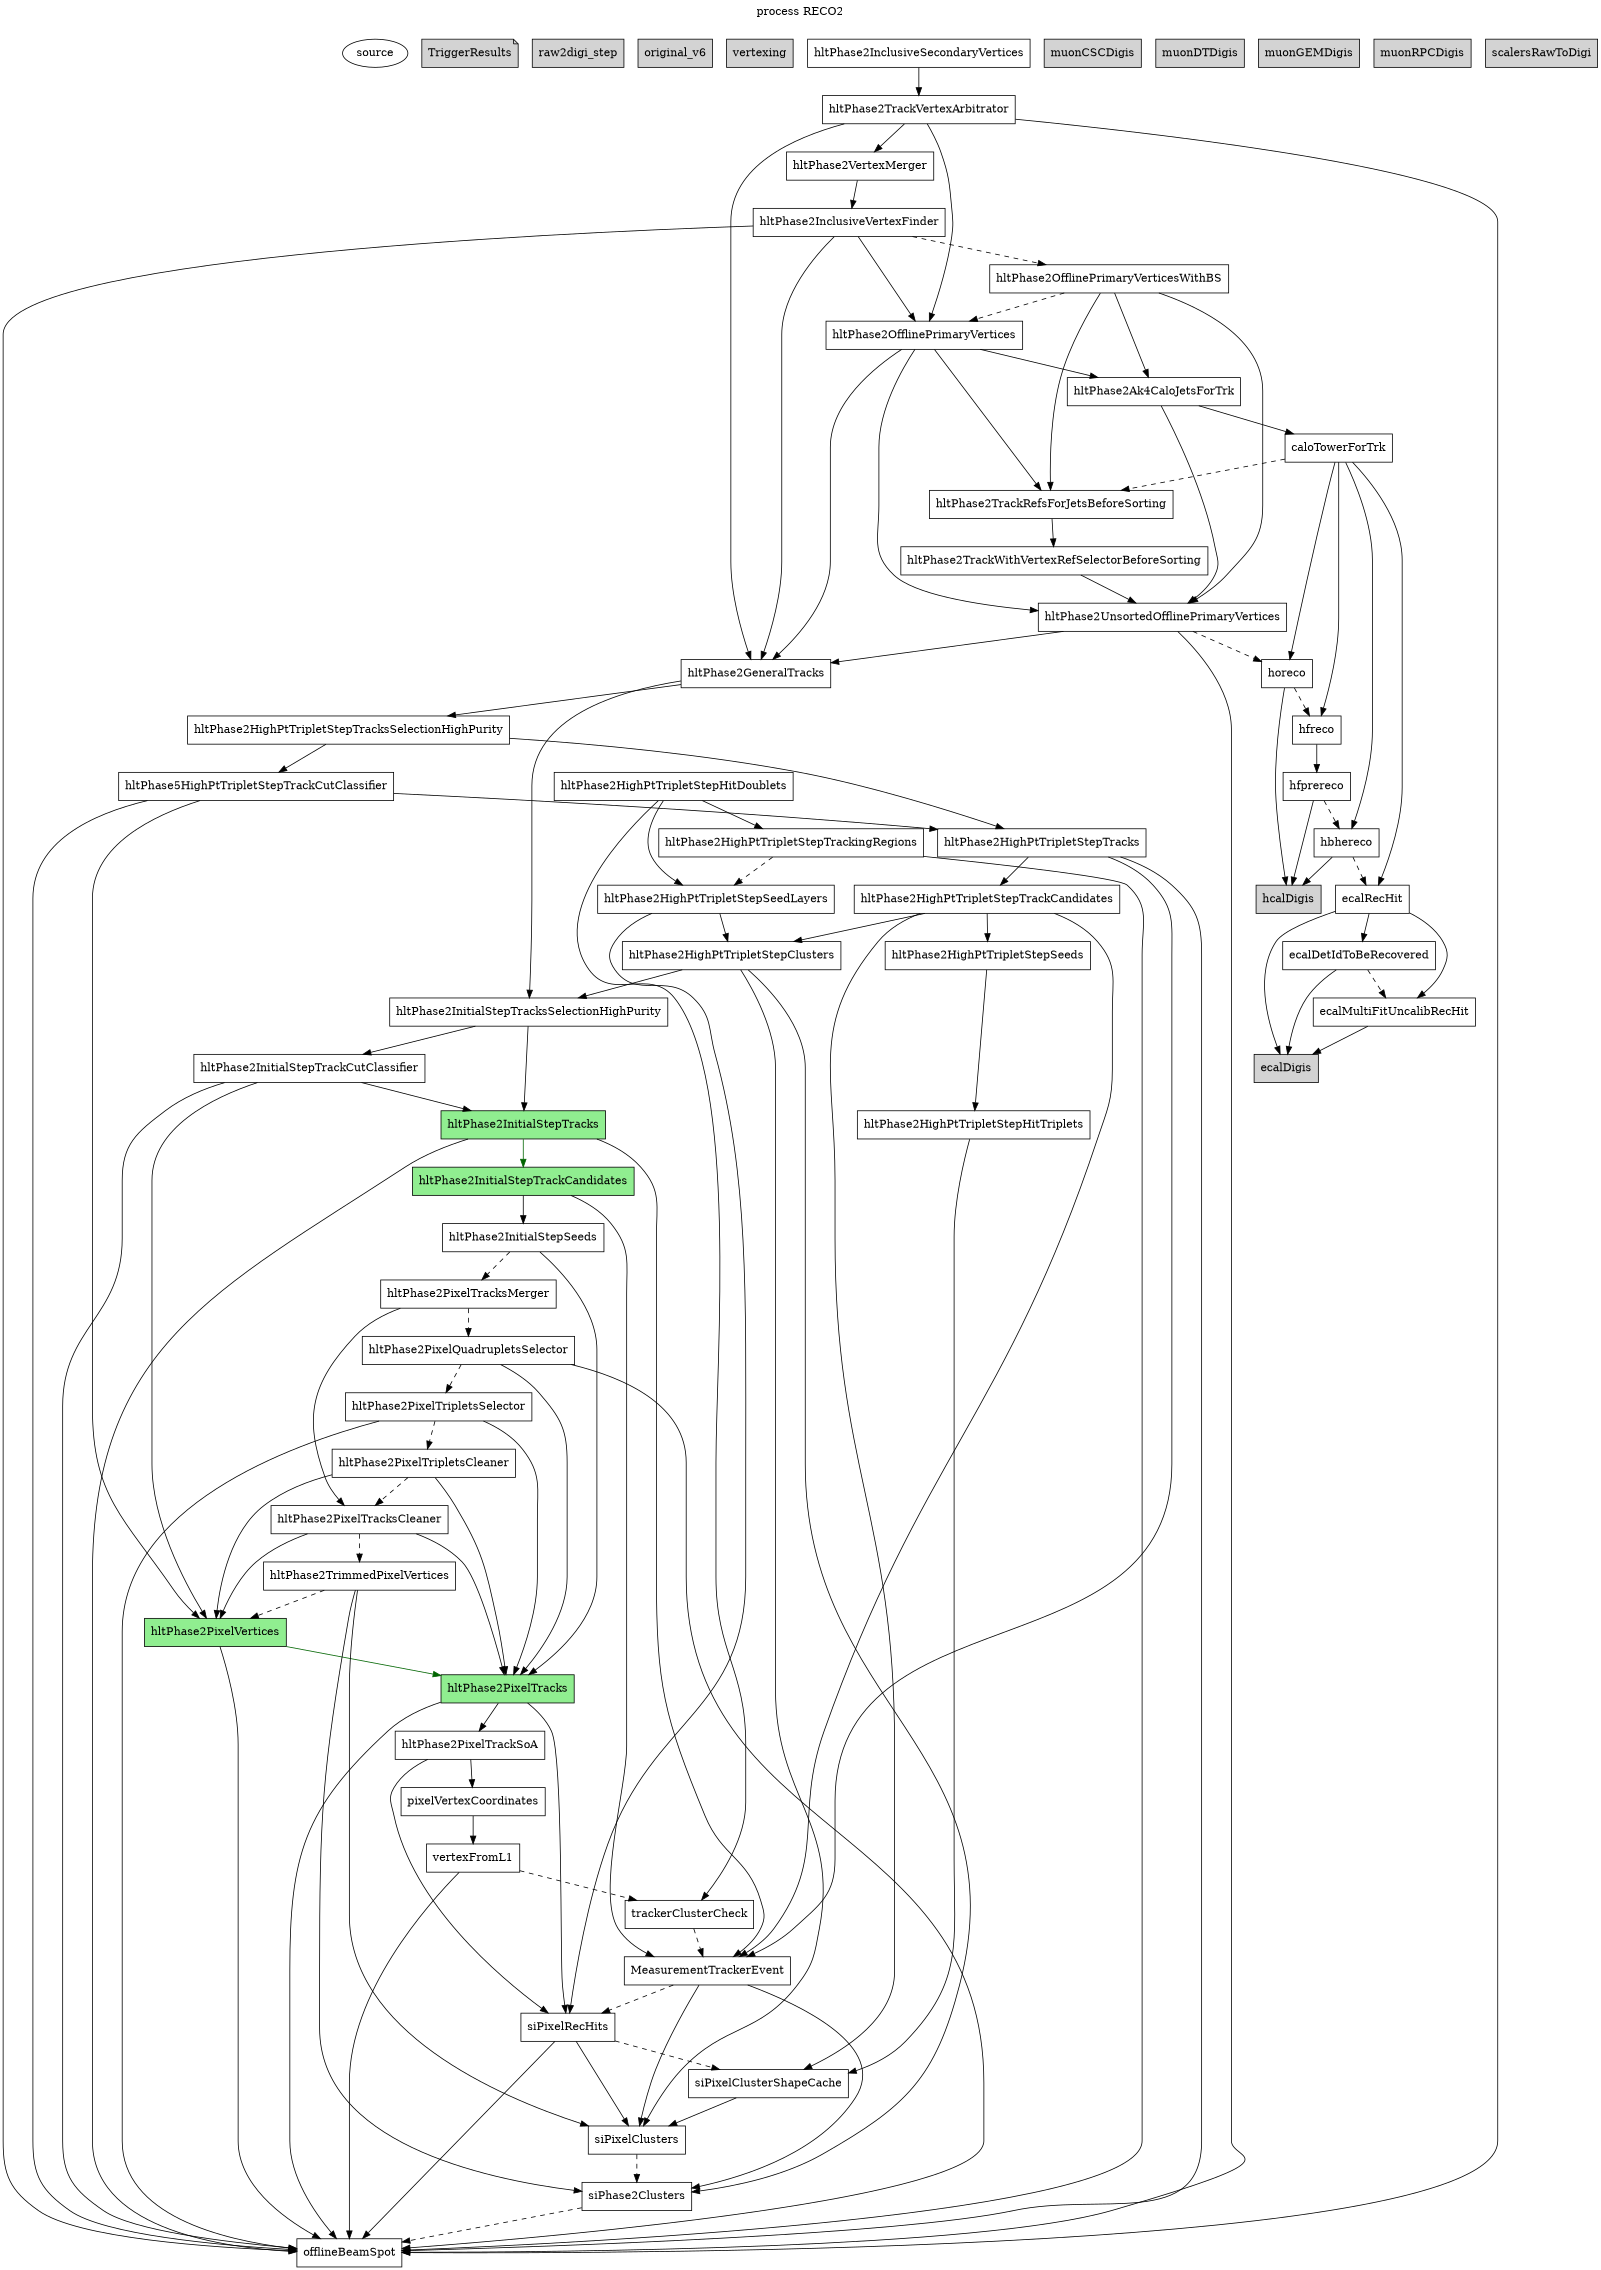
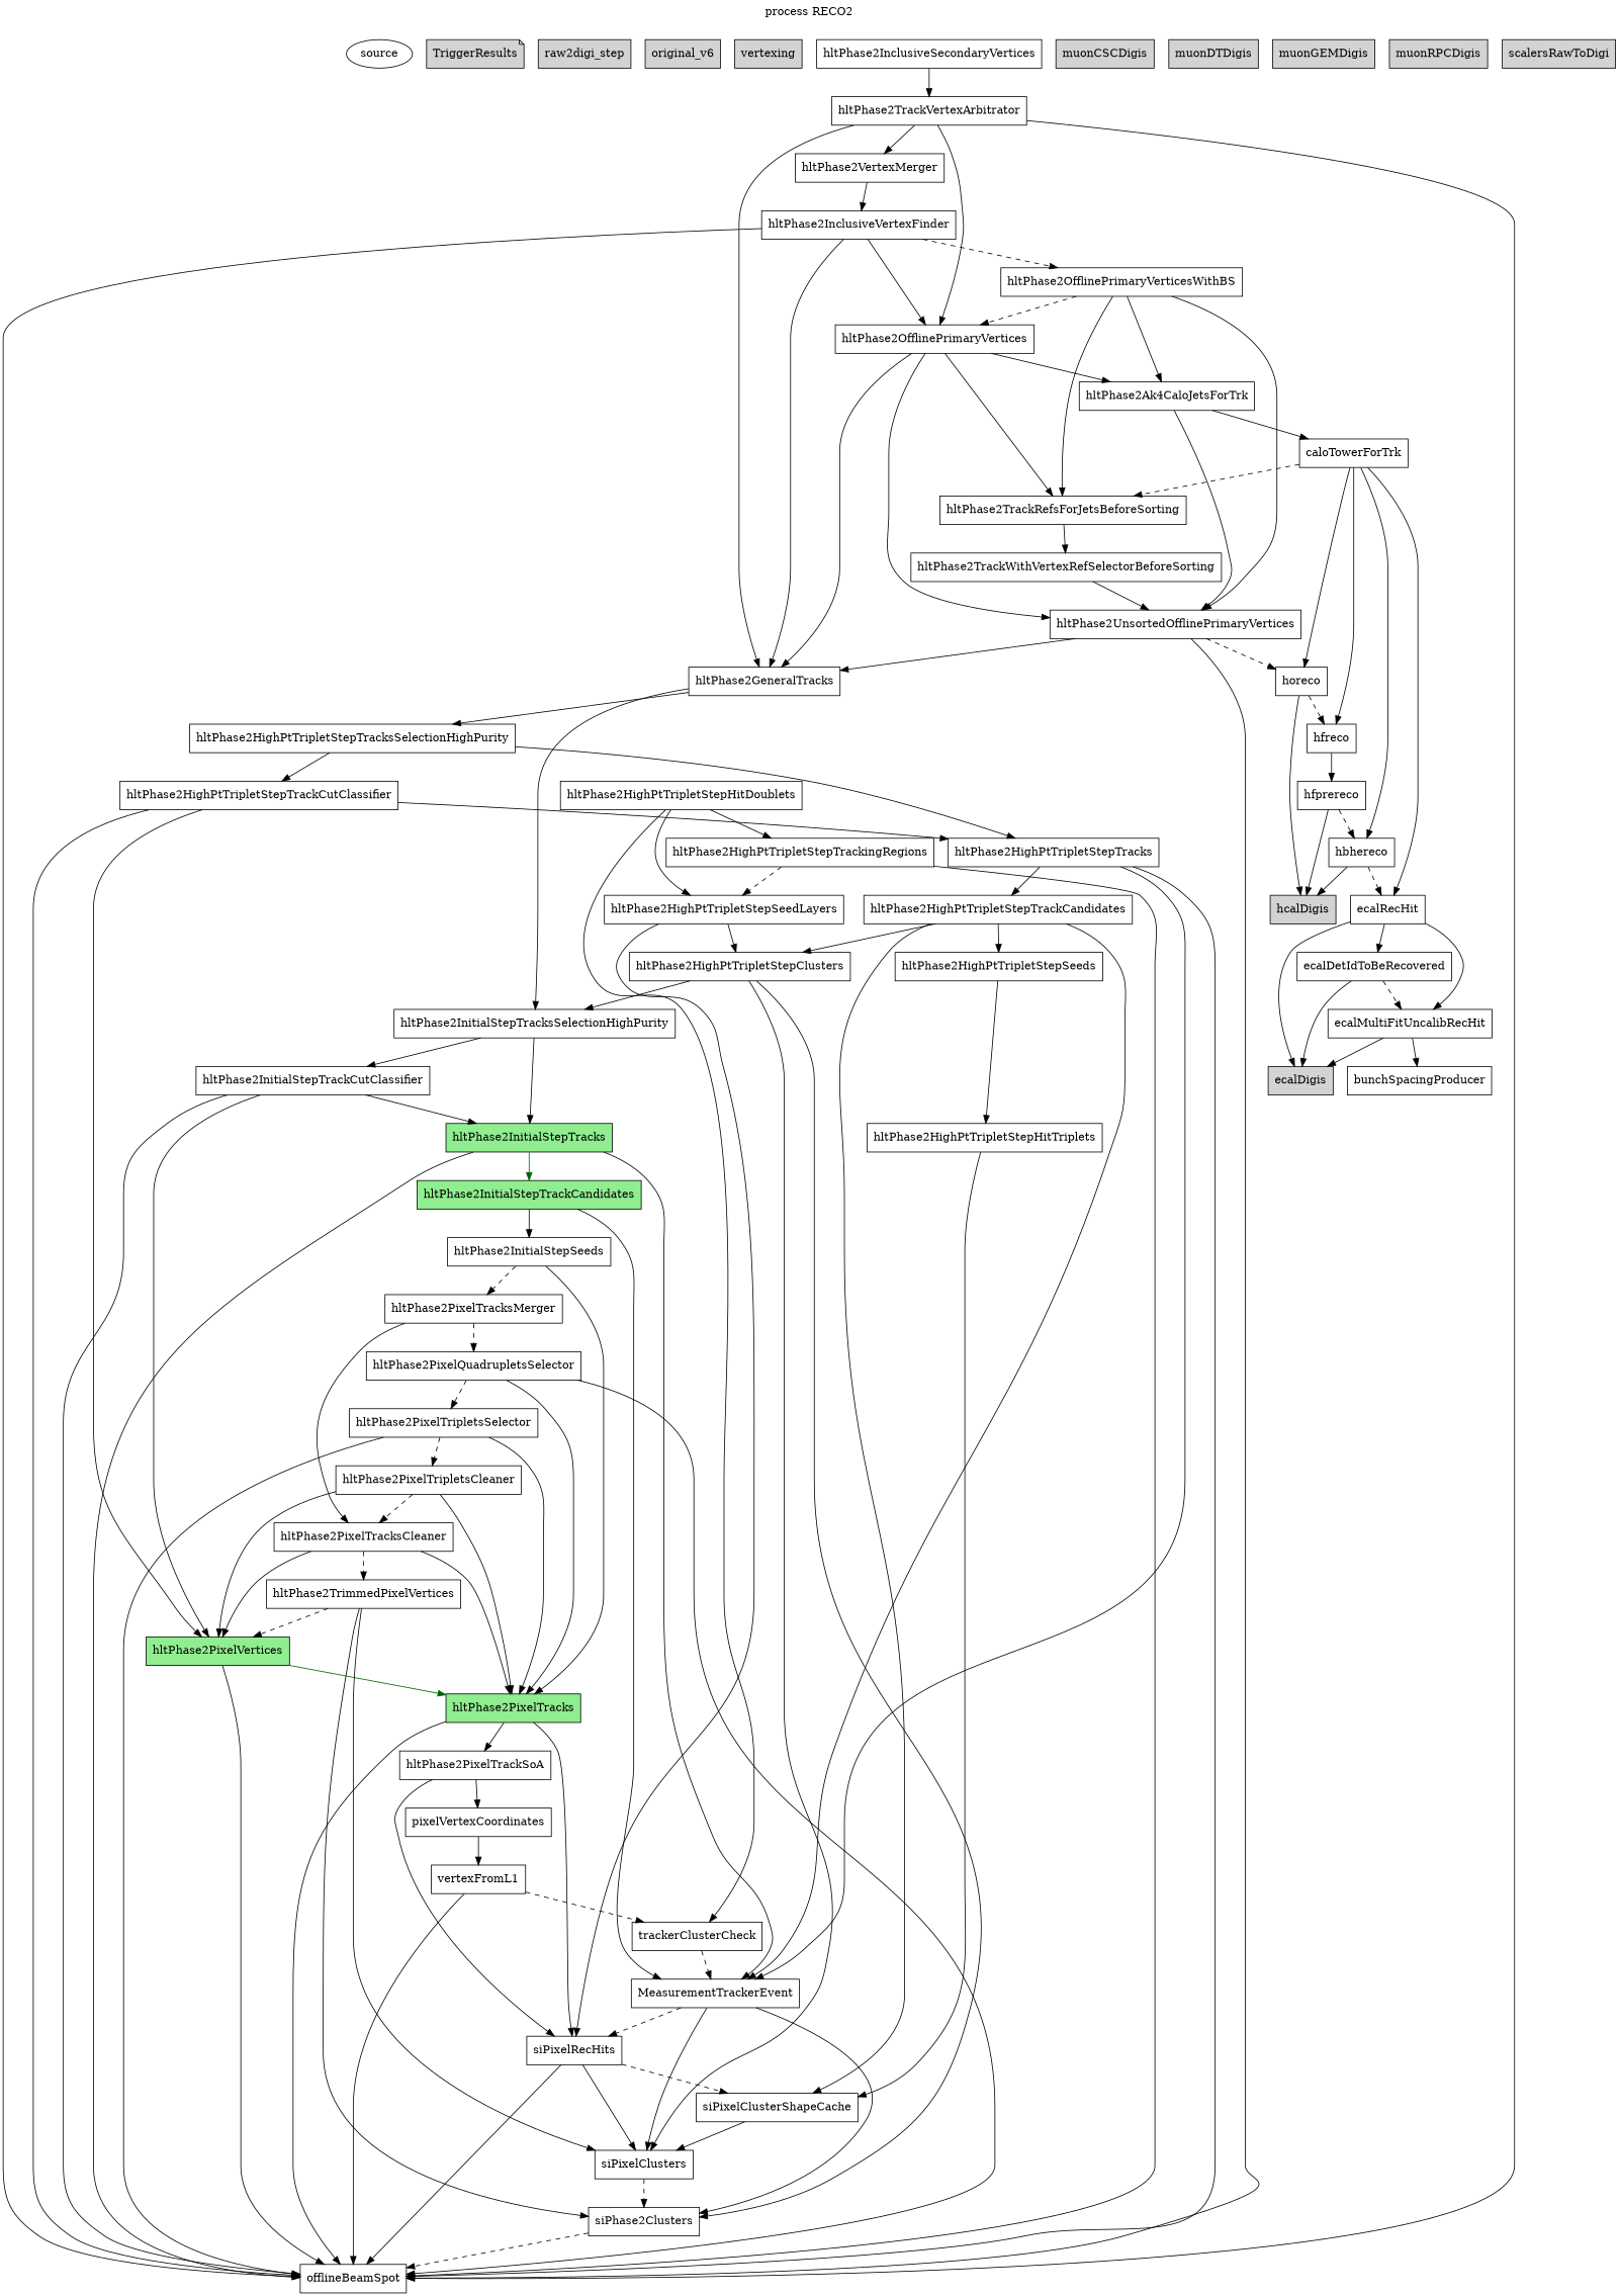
  digraph {
    label="process RECO2"
    labelloc=top
    node [color=black fillcolor=white shape=box style=filled]
    n1 [label=source shape=oval]
    n2 [fillcolor=lightgrey label=TriggerResults shape=note]
    n3 [fillcolor=lightgrey label=raw2digi_step]
    n4 [fillcolor=lightgrey label=original_v6]
    n5 [fillcolor=lightgrey label=vertexing]
    n6 [label=offlineBeamSpot]
    n7 [label=siPhase2Clusters]
    n8 [label=siPixelClusters]
    n9 [label=siPixelClusterShapeCache]
    n10 [label=siPixelRecHits]
    n11 [label=MeasurementTrackerEvent]
    n12 [label=trackerClusterCheck]
    n13 [label=vertexFromL1]
    n14 [label=pixelVertexCoordinates]
    n15 [label=hltPhase2PixelTrackSoA]
    n16 [fillcolor=lightgreen label=hltPhase2PixelTracks]
    n17 [fillcolor=lightgreen label=hltPhase2PixelVertices]
    n18 [label=hltPhase2TrimmedPixelVertices]
    n19 [label=hltPhase2PixelTracksCleaner]
    n20 [label=hltPhase2PixelTripletsCleaner]
    n21 [label=hltPhase2PixelTripletsSelector]
    n22 [label=hltPhase2PixelQuadrupletsSelector]
    n23 [label=hltPhase2PixelTracksMerger]
    n24 [label=hltPhase2InitialStepSeeds]
    n25 [fillcolor=lightgreen label=hltPhase2InitialStepTrackCandidates]
    n26 [fillcolor=lightgreen label=hltPhase2InitialStepTracks]
    n27 [label=hltPhase2InitialStepTrackCutClassifier]
    n28 [label=hltPhase2InitialStepTracksSelectionHighPurity]
    n29 [label=hltPhase2HighPtTripletStepClusters]
    n30 [label=hltPhase2HighPtTripletStepSeedLayers]
    n31 [label=hltPhase2HighPtTripletStepTrackingRegions]
    n32 [label=hltPhase2HighPtTripletStepHitDoublets]
    n33 [label=hltPhase2HighPtTripletStepHitTriplets]
    n34 [label=hltPhase2HighPtTripletStepSeeds]
    n35 [label=hltPhase2HighPtTripletStepTrackCandidates]
    n36 [label=hltPhase2HighPtTripletStepTracks]
-   n37 [label=hltPhase5HighPtTripletStepTrackCutClassifier]
+   n37 [label=hltPhase2HighPtTripletStepTrackCutClassifier]
    n38 [label=hltPhase2HighPtTripletStepTracksSelectionHighPurity]
    n39 [label=hltPhase2GeneralTracks]
+   n40 [label=bunchSpacingProducer]
    n41 [label=ecalMultiFitUncalibRecHit]
    n42 [fillcolor=lightgrey label=ecalDigis]
    n43 [label=ecalDetIdToBeRecovered]
    n44 [label=ecalRecHit]
    n45 [label=hbhereco]
    n46 [fillcolor=lightgrey label=hcalDigis]
    n47 [label=hfprereco]
    n48 [label=hfreco]
    n49 [label=horeco]
    n50 [label=hltPhase2UnsortedOfflinePrimaryVertices]
    n51 [label=hltPhase2TrackWithVertexRefSelectorBeforeSorting]
    n52 [label=hltPhase2TrackRefsForJetsBeforeSorting]
    n53 [label=caloTowerForTrk]
    n54 [label=hltPhase2Ak4CaloJetsForTrk]
    n55 [label=hltPhase2OfflinePrimaryVertices]
    n56 [label=hltPhase2OfflinePrimaryVerticesWithBS]
    n57 [label=hltPhase2InclusiveVertexFinder]
    n58 [label=hltPhase2VertexMerger]
    n59 [label=hltPhase2TrackVertexArbitrator]
    n60 [label=hltPhase2InclusiveSecondaryVertices]
    n61 [fillcolor=lightgrey label=muonCSCDigis]
    n62 [fillcolor=lightgrey label=muonDTDigis]
    n63 [fillcolor=lightgrey label=muonGEMDigis]
    n64 [fillcolor=lightgrey label=muonRPCDigis]
    n65 [fillcolor=lightgrey label=scalersRawToDigi]
    n7 -> n6 [style=dashed]
    n8 -> n7 [style=dashed]
    n9 -> n8
    n10 -> n6
    n10 -> n8
    n10 -> n9 [style=dashed]
    n11 -> n7
    n11 -> n8
    n11 -> n10 [style=dashed]
    n12 -> n11 [style=dashed]
    n13 -> n6
    n13 -> n12 [style=dashed]
    n14 -> n13
    n15 -> n10
    n15 -> n14
    n16 -> n6
    n16 -> n10
    n16 -> n15
    n17 -> n6
    n17 -> n16 [color=darkgreen]
    n18 -> n7
    n18 -> n8
    n18 -> n17 [style=dashed]
    n19 -> n16
    n19 -> n17
    n19 -> n18 [style=dashed]
    n20 -> n16
    n20 -> n17
    n20 -> n19 [style=dashed]
    n21 -> n6
    n21 -> n16
    n21 -> n20 [style=dashed]
    n22 -> n6
    n22 -> n16
    n22 -> n21 [style=dashed]
    n23 -> n19
    n23 -> n22 [style=dashed]
    n24 -> n16
    n24 -> n23 [style=dashed]
    n25 -> n11
    n25 -> n24
    n26 -> n6
    n26 -> n11
    n26 -> n25 [color=darkgreen]
    n27 -> n6
    n27 -> n17
    n27 -> n26
    n28 -> n26
    n28 -> n27
    n29 -> n7
    n29 -> n8
    n29 -> n28
    n30 -> n10
    n30 -> n29
    n31 -> n6
    n31 -> n30 [style=dashed]
    n32 -> n12
    n32 -> n30
    n32 -> n31
    n33 -> n9
    n34 -> n33
    n35 -> n9
    n35 -> n11
    n35 -> n29
    n35 -> n34
    n36 -> n6
    n36 -> n11
    n36 -> n35
    n37 -> n6
    n37 -> n17
    n37 -> n36
    n38 -> n36
    n38 -> n37
    n39 -> n28
    n39 -> n38
+   n41 -> n40
    n41 -> n42
    n43 -> n41 [style=dashed]
    n43 -> n42
    n44 -> n41
    n44 -> n42
    n44 -> n43
    n45 -> n44 [style=dashed]
    n45 -> n46
    n47 -> n45 [style=dashed]
    n47 -> n46
    n48 -> n47
    n49 -> n46
    n49 -> n48 [style=dashed]
    n50 -> n6
    n50 -> n39
    n50 -> n49 [style=dashed]
    n51 -> n50
    n52 -> n51
    n53 -> n44
    n53 -> n45
    n53 -> n48
    n53 -> n49
    n53 -> n52 [style=dashed]
    n54 -> n50
    n54 -> n53
    n55 -> n39
    n55 -> n50
    n55 -> n52
    n55 -> n54
    n56 -> n50
    n56 -> n52
    n56 -> n54
    n56 -> n55 [style=dashed]
    n57 -> n6
    n57 -> n39
    n57 -> n55
    n57 -> n56 [style=dashed]
    n58 -> n57
    n59 -> n6
    n59 -> n39
    n59 -> n55
    n59 -> n58
    n60 -> n59
  }
